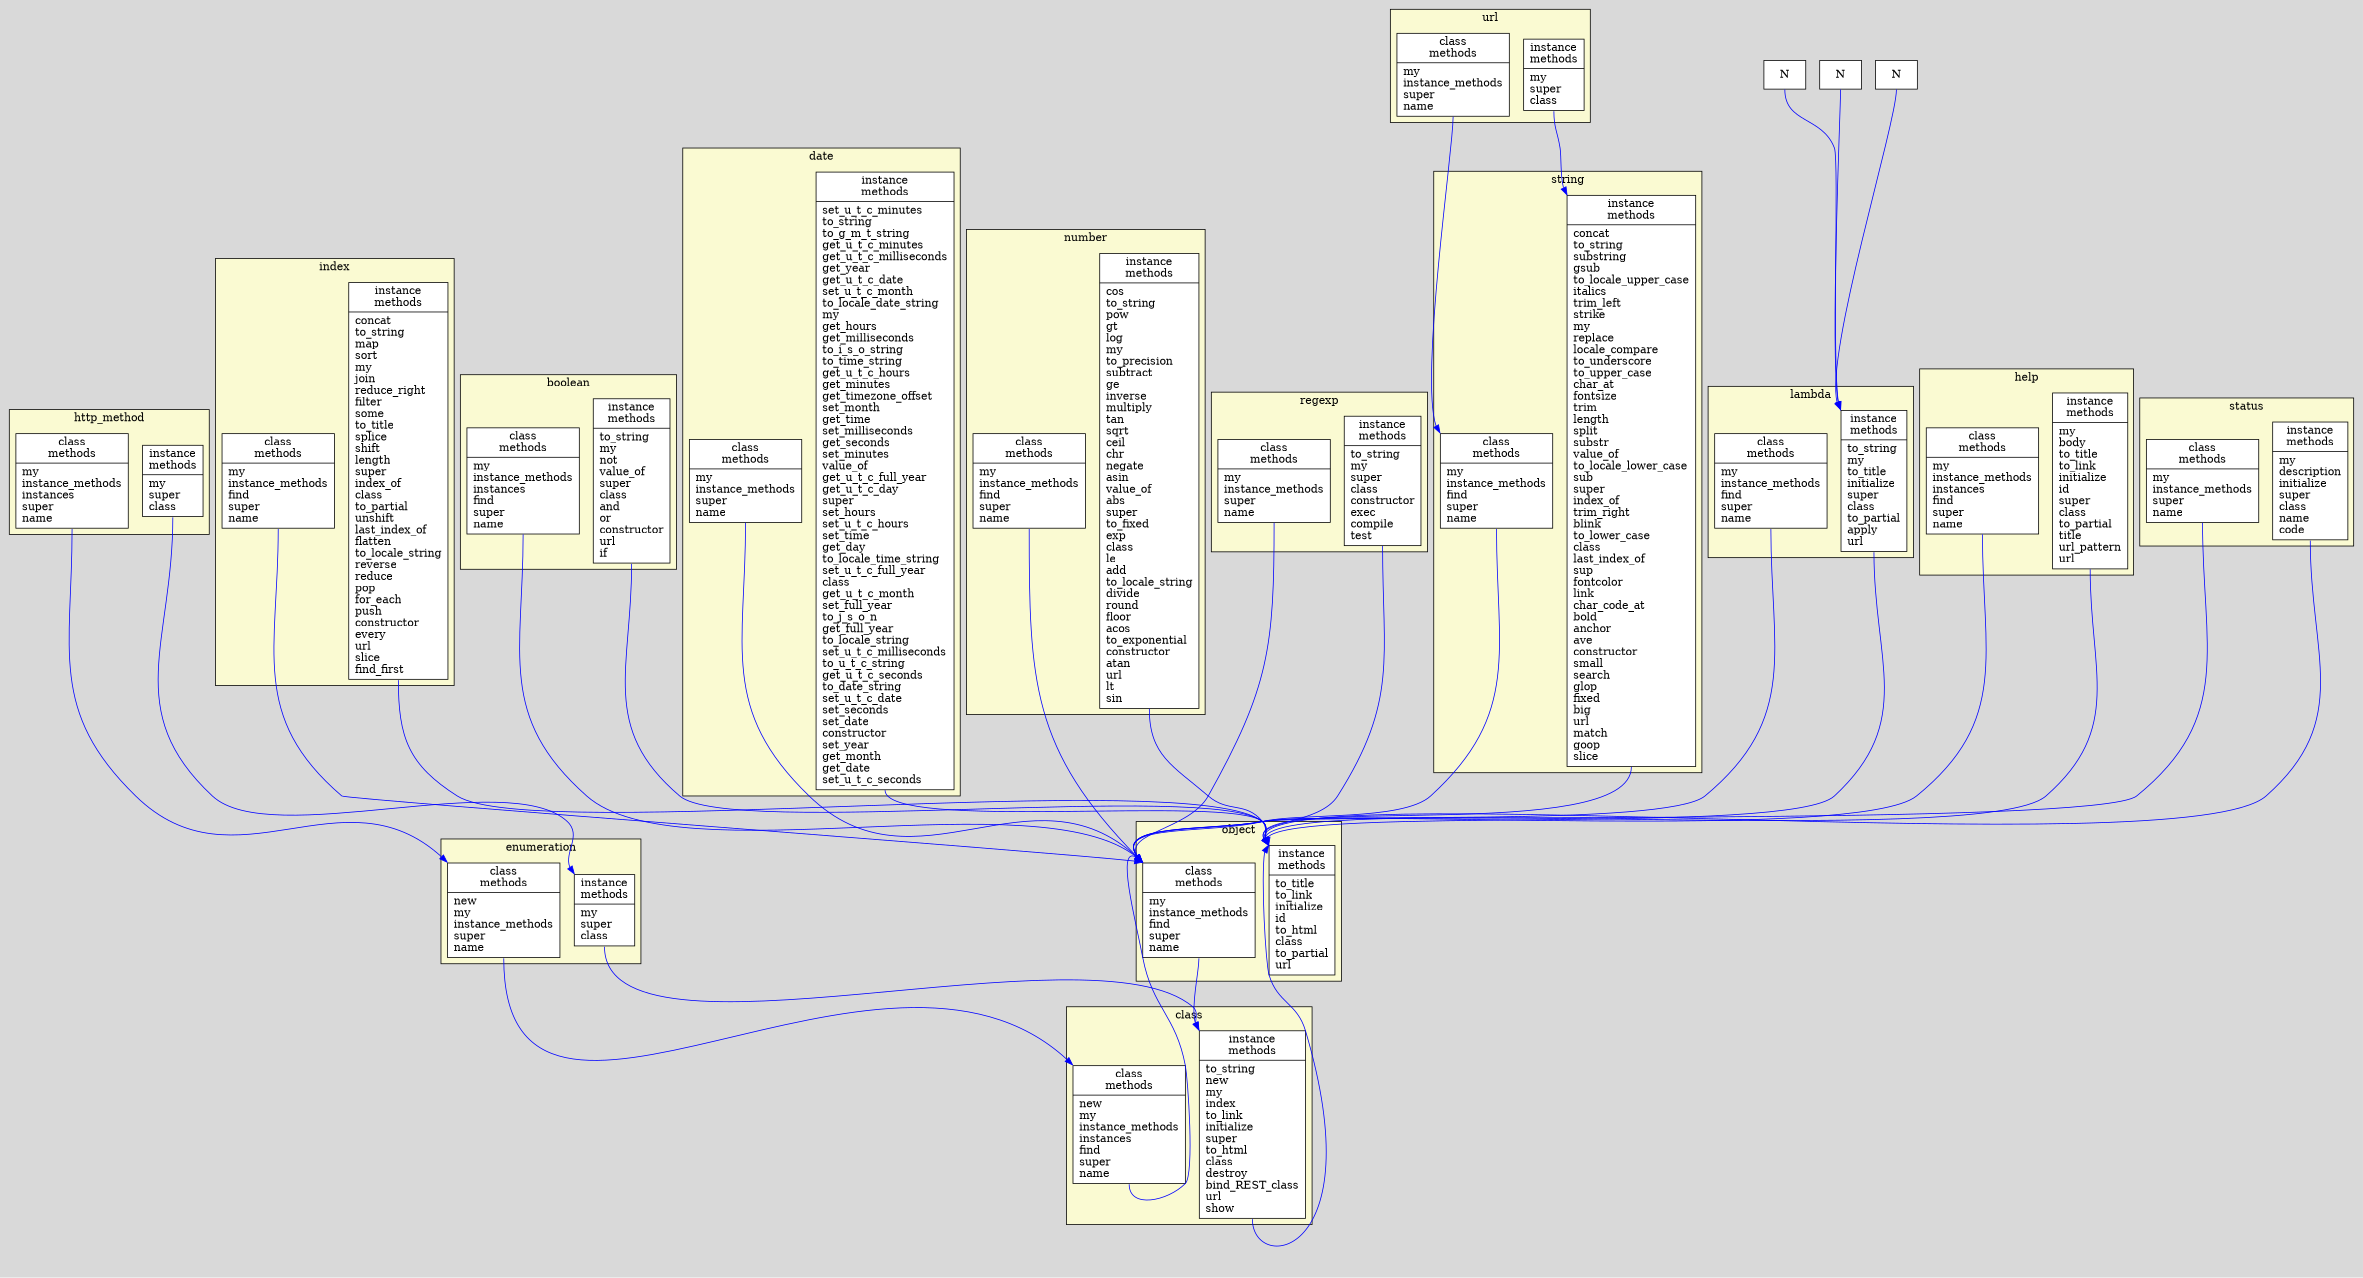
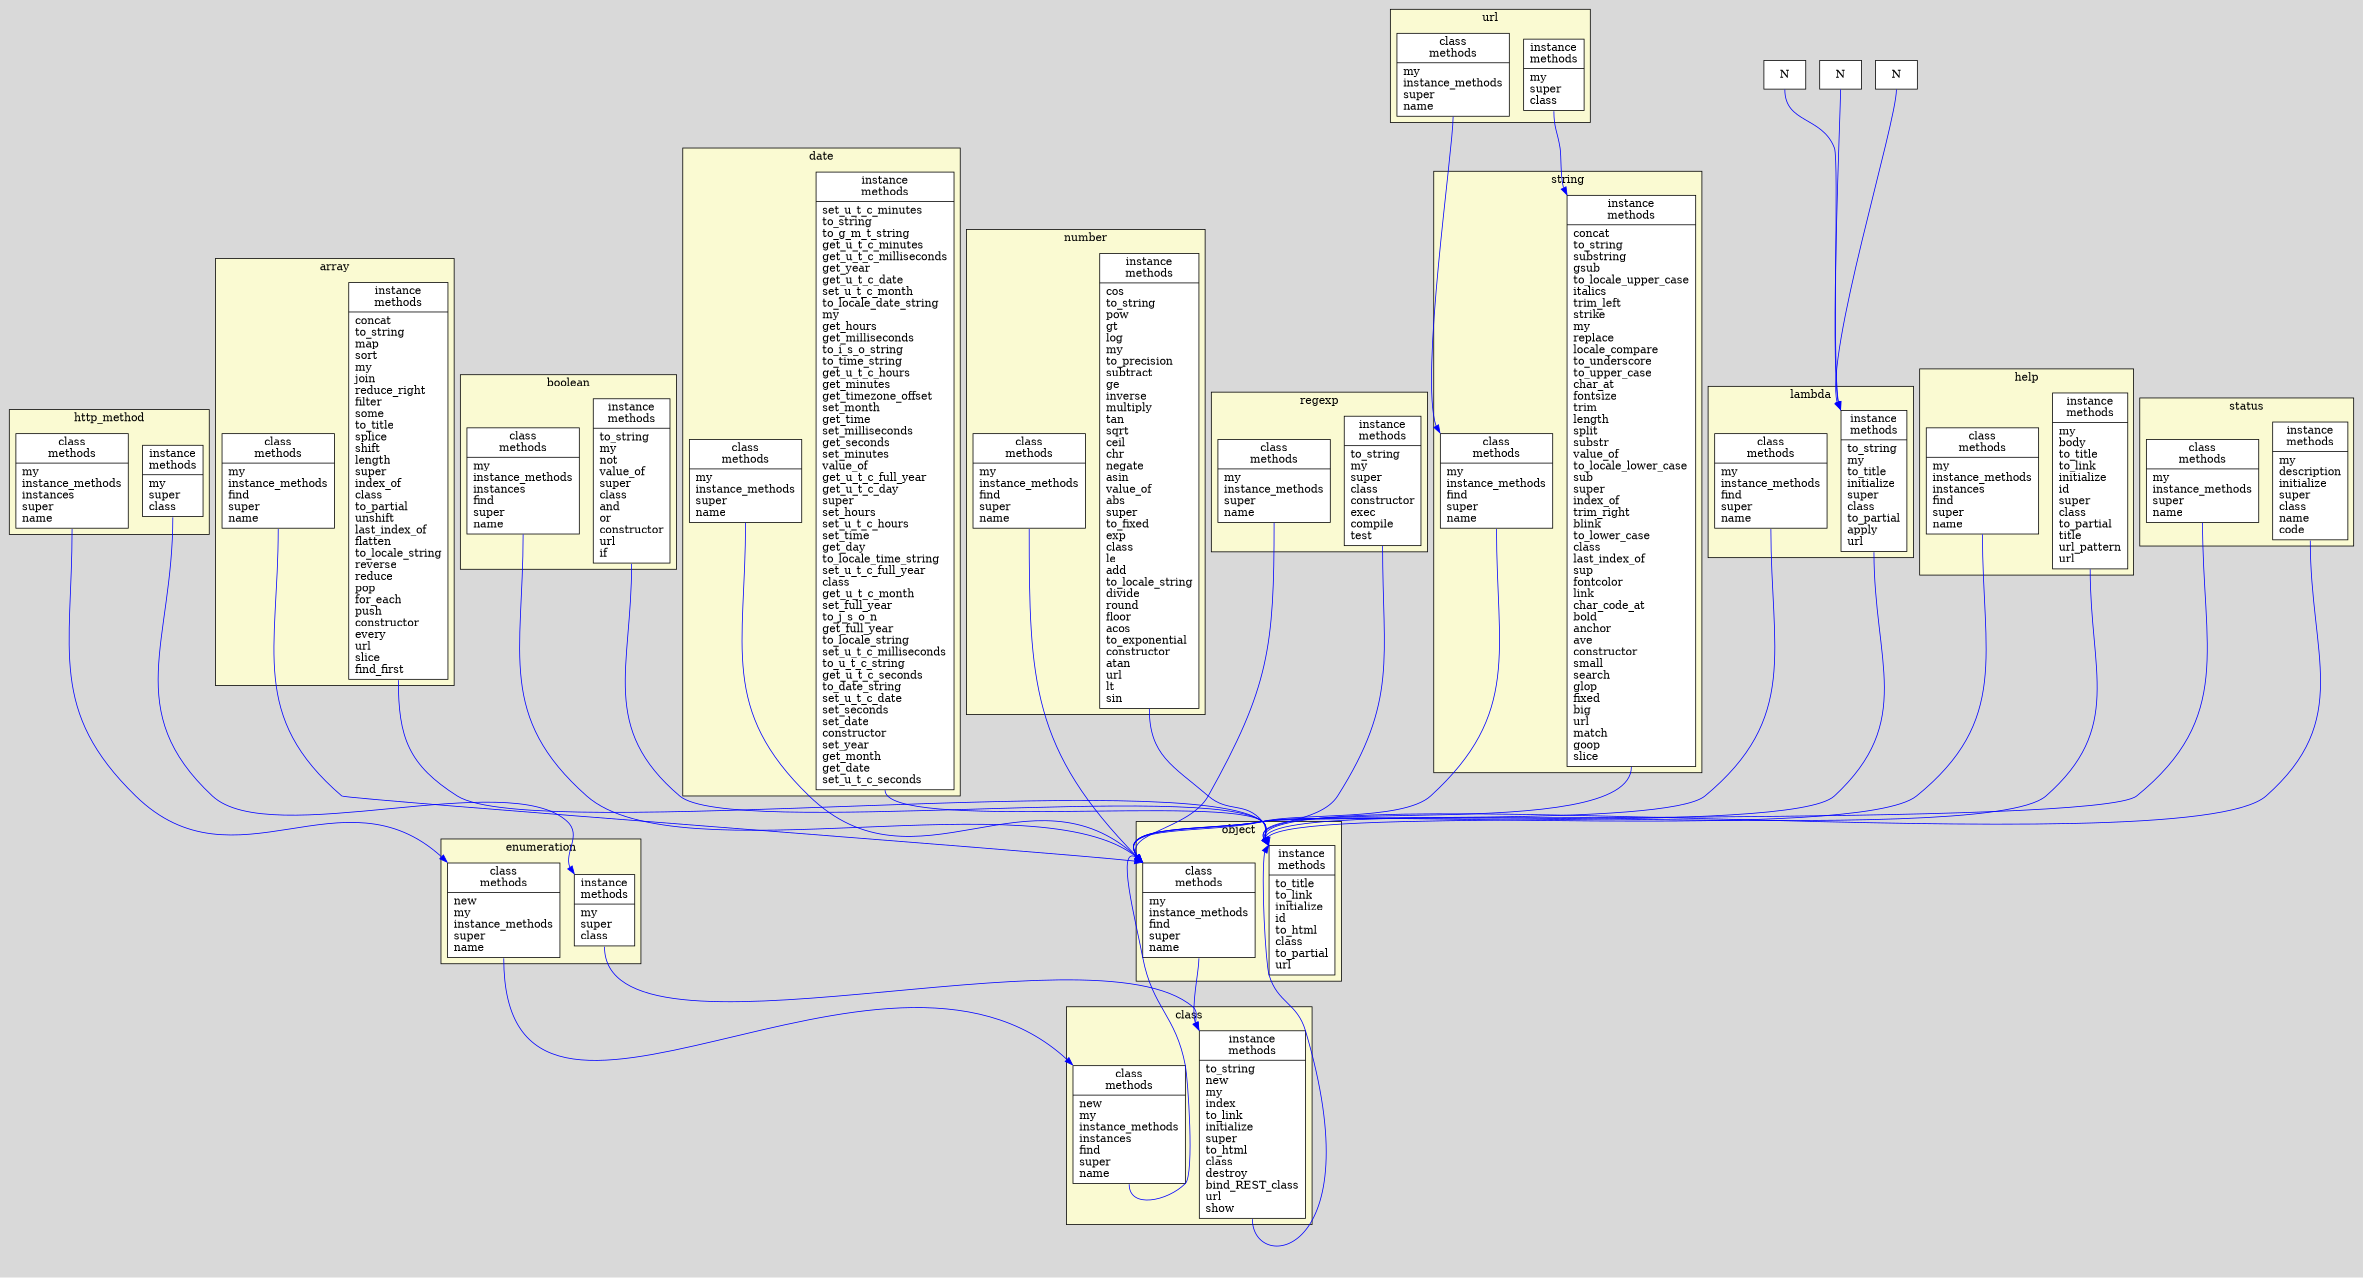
  digraph {
    bgcolor=gray85
    ranksep=1
    node [fillcolor=white shape=record style=filled]
    edge [color=blue headport=nw tailport=s]
    n1 [label="{class\nmethods\n|my\linstance_methods\lfind\lsuper\lname\l}"]
    n2 [label="{instance\nmethods\n|to_title\lto_link\linitialize\lid\lto_html\lclass\lto_partial\lurl\l}"]
    n3 [label="{class\nmethods\n|new\lmy\linstance_methods\linstances\lfind\lsuper\lname\l}"]
    n4 [label="{instance\nmethods\n|to_string\lnew\lmy\lindex\lto_link\linitialize\lsuper\lto_html\lclass\ldestroy\lbind_REST_class\lurl\lshow\l}"]
    n5 [label="{class\nmethods\n|my\linstance_methods\lfind\lsuper\lname\l}"]
    n6 [label="{instance\nmethods\n|concat\lto_string\lmap\lsort\lmy\ljoin\lreduce_right\lfilter\lsome\lto_title\lsplice\lshift\llength\lsuper\lindex_of\lclass\lto_partial\lunshift\llast_index_of\lflatten\lto_locale_string\lreverse\lreduce\lpop\lfor_each\lpush\lconstructor\levery\lurl\lslice\lfind_first\l}"]
    n7 [label="{class\nmethods\n|my\linstance_methods\linstances\lfind\lsuper\lname\l}"]
    n8 [label="{instance\nmethods\n|to_string\lmy\lnot\lvalue_of\lsuper\lclass\land\lor\lconstructor\lurl\lif\l}"]
    n9 [label="{class\nmethods\n|my\linstance_methods\lsuper\lname\l}"]
    n10 [label="{instance\nmethods\n|set_u_t_c_minutes\lto_string\lto_g_m_t_string\lget_u_t_c_minutes\lget_u_t_c_milliseconds\lget_year\lget_u_t_c_date\lset_u_t_c_month\lto_locale_date_string\lmy\lget_hours\lget_milliseconds\lto_i_s_o_string\lto_time_string\lget_u_t_c_hours\lget_minutes\lget_timezone_offset\lset_month\lget_time\lset_milliseconds\lget_seconds\lset_minutes\lvalue_of\lget_u_t_c_full_year\lget_u_t_c_day\lsuper\lset_hours\lset_u_t_c_hours\lset_time\lget_day\lto_locale_time_string\lset_u_t_c_full_year\lclass\lget_u_t_c_month\lset_full_year\lto_j_s_o_n\lget_full_year\lto_locale_string\lset_u_t_c_milliseconds\lto_u_t_c_string\lget_u_t_c_seconds\lto_date_string\lset_u_t_c_date\lset_seconds\lset_date\lconstructor\lset_year\lget_month\lget_date\lset_u_t_c_seconds\l}"]
    n11 [label="{class\nmethods\n|my\linstance_methods\lfind\lsuper\lname\l}"]
    n12 [label="{instance\nmethods\n|cos\lto_string\lpow\lgt\llog\lmy\lto_precision\lsubtract\lge\linverse\lmultiply\ltan\lsqrt\lceil\lchr\lnegate\lasin\lvalue_of\labs\lsuper\lto_fixed\lexp\lclass\lle\ladd\lto_locale_string\ldivide\lround\lfloor\lacos\lto_exponential\lconstructor\latan\lurl\llt\lsin\l}"]
    n13 [label="{class\nmethods\n|my\linstance_methods\lsuper\lname\l}"]
    n14 [label="{instance\nmethods\n|to_string\lmy\lsuper\lclass\lconstructor\lexec\lcompile\ltest\l}"]
    n15 [label="{class\nmethods\n|my\linstance_methods\lfind\lsuper\lname\l}"]
    n16 [label="{instance\nmethods\n|concat\lto_string\lsubstring\lgsub\lto_locale_upper_case\litalics\ltrim_left\lstrike\lmy\lreplace\llocale_compare\lto_underscore\lto_upper_case\lchar_at\lfontsize\ltrim\llength\lsplit\lsubstr\lvalue_of\lto_locale_lower_case\lsub\lsuper\lindex_of\ltrim_right\lblink\lto_lower_case\lclass\llast_index_of\lsup\lfontcolor\llink\lchar_code_at\lbold\lanchor\lave\lconstructor\lsmall\lsearch\lglop\lfixed\lbig\lurl\lmatch\lgoop\lslice\l}"]
    n17 [label="{class\nmethods\n|my\linstance_methods\lfind\lsuper\lname\l}"]
    n18 [label="{instance\nmethods\n|to_string\lmy\lto_title\linitialize\lsuper\lclass\lto_partial\lapply\lurl\l}"]
    n19 [label="{class\nmethods\n|my\linstance_methods\lsuper\lname\l}"]
    n20 [label="{instance\nmethods\n|my\lsuper\lclass\l}"]
    n21 [label="{class\nmethods\n|new\lmy\linstance_methods\lsuper\lname\l}"]
    n22 [label="{instance\nmethods\n|my\lsuper\lclass\l}"]
    n23 [label="{class\nmethods\n|my\linstance_methods\linstances\lsuper\lname\l}"]
    n24 [label="{instance\nmethods\n|my\lsuper\lclass\l}"]
    n25 [label="{class\nmethods\n|my\linstance_methods\linstances\lfind\lsuper\lname\l}"]
    n26 [label="{instance\nmethods\n|my\lbody\lto_title\lto_link\linitialize\lid\lsuper\lclass\lto_partial\ltitle\lurl_pattern\lurl\l}"]
    n27 [label="{class\nmethods\n|my\linstance_methods\lsuper\lname\l}"]
    n28 [label="{instance\nmethods\n|my\ldescription\linitialize\lsuper\lclass\lname\lcode\l}"]
    n29 [label=N]
    n30 [label=N]
    n31 [label=N]
    subgraph cluster_1 {
      bgcolor=lightgoldenrodyellow
      label=object
      n1
      n2
    }
    subgraph cluster_2 {
      bgcolor=lightgoldenrodyellow
      label=class
      n3
      n4
    }
    subgraph cluster_3 {
      bgcolor=lightgoldenrodyellow
-     label=index
+     label=array
      n5
      n6
    }
    subgraph cluster_4 {
      bgcolor=lightgoldenrodyellow
      label=boolean
      n7
      n8
    }
    subgraph cluster_5 {
      bgcolor=lightgoldenrodyellow
      label=date
      n9
      n10
    }
    subgraph cluster_6 {
      bgcolor=lightgoldenrodyellow
      label=number
      n11
      n12
    }
    subgraph cluster_7 {
      bgcolor=lightgoldenrodyellow
      label=regexp
      n13
      n14
    }
    subgraph cluster_8 {
      bgcolor=lightgoldenrodyellow
      label=string
      n15
      n16
    }
    subgraph cluster_9 {
      bgcolor=lightgoldenrodyellow
      label=lambda
      n17
      n18
    }
    subgraph cluster_10 {
      bgcolor=lightgoldenrodyellow
      label=url
      n19
      n20
    }
    subgraph cluster_11 {
      bgcolor=lightgoldenrodyellow
      label=enumeration
      n21
      n22
    }
    subgraph cluster_12 {
      bgcolor=lightgoldenrodyellow
      label=http_method
      n23
      n24
    }
    subgraph cluster_13 {
      bgcolor=lightgoldenrodyellow
      label=help
      n25
      n26
    }
    subgraph cluster_14 {
      bgcolor=lightgoldenrodyellow
      label=status
      n27
      n28
    }
    n1 -> n4 [weight=2]
    n3 -> n1
    n4 -> n2
    n5 -> n1
    n6 -> n2
    n7 -> n1
    n8 -> n2
    n9 -> n1
    n10 -> n2
    n11 -> n1
    n12 -> n2
    n13 -> n1
    n14 -> n2
    n15 -> n1
    n16 -> n2
    n17 -> n1
    n18 -> n2
    n19 -> n15
    n20 -> n16
    n21 -> n3
    n22 -> n4
    n23 -> n21
    n24 -> n22
    n25 -> n1
    n26 -> n2
    n27 -> n1
    n28 -> n2
    n29 -> n18
    n30 -> n18
    n31 -> n18
  }
